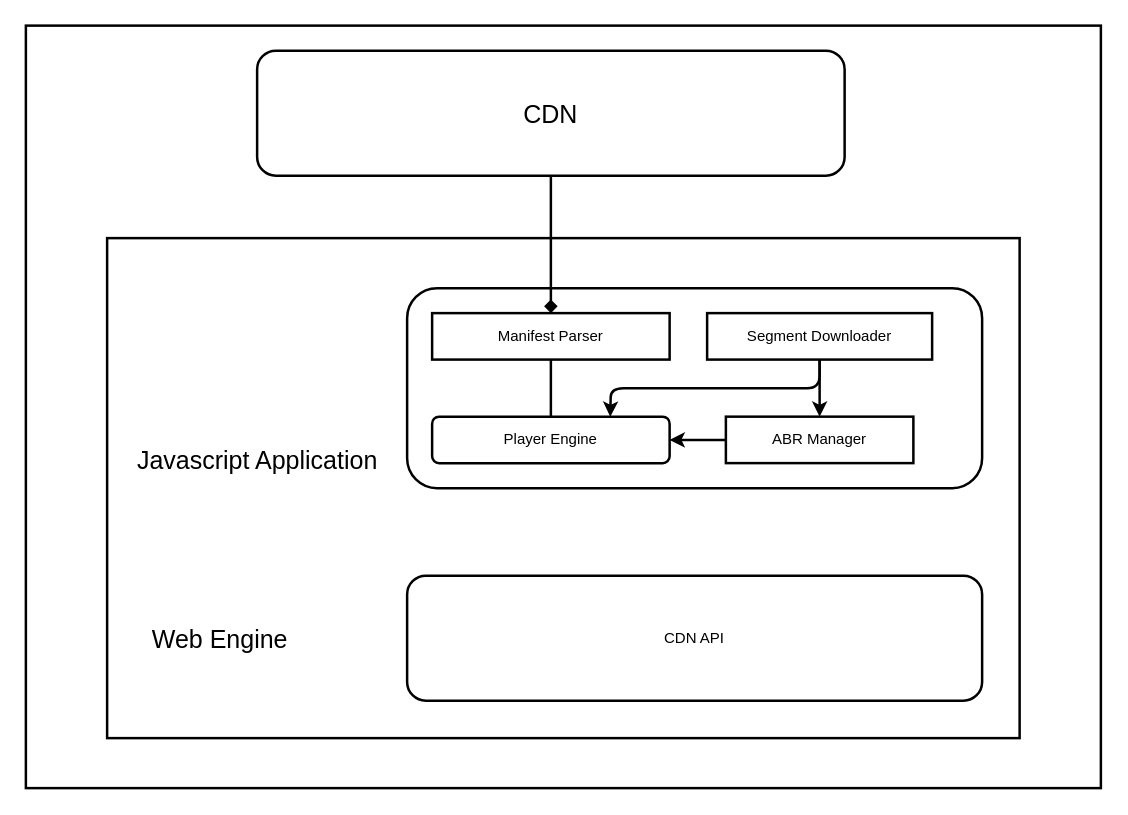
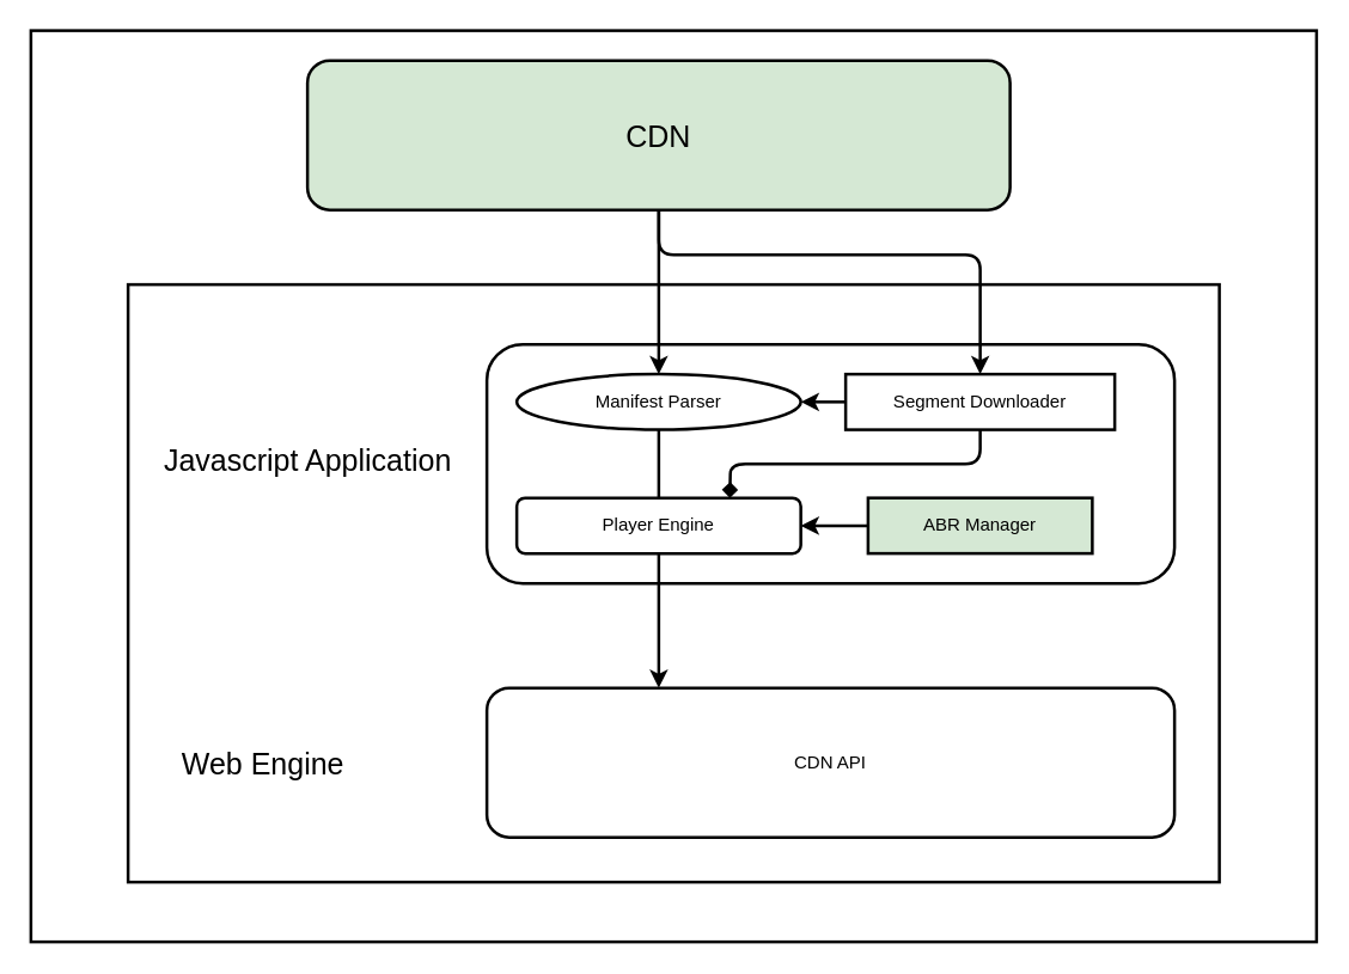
  <mxCell id="0" />
  <mxCell id="1" parent="0" />
  <mxCell id="2" value="" style="rounded=0;whiteSpace=wrap;html=1;labelPosition=center;verticalLabelPosition=top;align=center;verticalAlign=bottom;strokeWidth=2;" vertex="1" parent="1"><mxGeometry x="20" y="20" width="860" height="610" as="geometry" /></mxCell>
  <mxCell id="3" value="" style="rounded=0;whiteSpace=wrap;html=1;labelPosition=center;verticalLabelPosition=top;align=center;verticalAlign=bottom;strokeWidth=2;" parent="1" vertex="1"><mxGeometry x="85" y="190" width="730" height="400" as="geometry" /></mxCell>
  <mxCell id="4" value="" style="rounded=1;whiteSpace=wrap;html=1;labelPosition=center;verticalLabelPosition=top;align=center;verticalAlign=bottom;strokeWidth=2;" parent="1" vertex="1"><mxGeometry x="325" y="230" width="460" height="160" as="geometry" /></mxCell>
  <mxCell id="5" value="CDN API" style="rounded=1;whiteSpace=wrap;html=1;labelPosition=center;verticalLabelPosition=middle;align=center;verticalAlign=middle;strokeWidth=2;" parent="1" vertex="1"><mxGeometry x="325" y="460" width="460" height="100" as="geometry" /></mxCell>
  <mxCell id="6" value="Web Engine" style="text;html=1;align=center;verticalAlign=middle;resizable=0;points=[];autosize=1;strokeColor=none;fillColor=none;fontSize=20;" parent="1" vertex="1"><mxGeometry x="105" y="490" width="140" height="40" as="geometry" /></mxCell>
- <mxCell id="7" value="Javascript Application" style="text;html=1;align=center;verticalAlign=middle;resizable=0;points=[];autosize=1;strokeColor=none;fillColor=none;fontSize=20;" parent="1" vertex="1"><mxGeometry x="95" y="347.17" width="220" height="40" as="geometry" /></mxCell>
+ <mxCell id="7" value="Javascript Application" style="text;html=1;align=center;verticalAlign=middle;resizable=0;points=[];autosize=1;strokeColor=none;fillColor=none;fontSize=20;" parent="1" vertex="1"><mxGeometry x="95" y="287.17" width="220" height="40" as="geometry" /></mxCell>
+ <mxCell id="8" style="edgeStyle=none;html=1;fontSize=20;strokeWidth=2;entryX=0.25;entryY=0;entryDx=0;entryDy=0;exitX=0.5;exitY=1;exitDx=0;exitDy=0;" parent="1" source="9" target="5" edge="1"><mxGeometry relative="1" as="geometry"><mxPoint x="440" y="410" as="sourcePoint" /><mxPoint x="440" y="420" as="targetPoint" /></mxGeometry></mxCell>
  <mxCell id="9" value="Player Engine" style="whiteSpace=wrap;html=1;labelPosition=center;verticalLabelPosition=middle;align=center;verticalAlign=middle;strokeWidth=2;rounded=1;" parent="1" vertex="1"><mxGeometry x="345" y="332.83" width="190" height="37.17" as="geometry" /></mxCell>
  <mxCell id="10" style="edgeStyle=none;html=1;entryX=1;entryY=0.5;entryDx=0;entryDy=0;fontSize=20;strokeWidth=2;" edge="1" parent="1" source="11" target="9"><mxGeometry relative="1" as="geometry" /></mxCell>
- <mxCell id="11" value="ABR Manager" style="rounded=0;whiteSpace=wrap;html=1;labelPosition=center;verticalLabelPosition=middle;align=center;verticalAlign=middle;strokeWidth=2;" parent="1" vertex="1"><mxGeometry x="580" y="332.83" width="150" height="37.17" as="geometry" /></mxCell>
- <mxCell id="12" style="edgeStyle=none;html=1;entryX=0.5;entryY=0;entryDx=0;entryDy=0;strokeWidth=2;" edge="1" parent="1" source="14" target="11"><mxGeometry relative="1" as="geometry" /></mxCell>
- <mxCell id="13" style="edgeStyle=none;html=1;exitX=0.5;exitY=1;exitDx=0;exitDy=0;entryX=0.75;entryY=0;entryDx=0;entryDy=0;strokeWidth=2;fontSize=20;" edge="1" parent="1" source="14" target="9"><mxGeometry relative="1" as="geometry"><Array as="points"><mxPoint x="655" y="310" /><mxPoint x="488" y="310" /></Array></mxGeometry></mxCell>
+ <mxCell id="11" value="ABR Manager" style="rounded=0;whiteSpace=wrap;html=1;labelPosition=center;verticalLabelPosition=middle;align=center;verticalAlign=middle;strokeWidth=2;fillColor=#d5e8d4;" parent="1" vertex="1"><mxGeometry x="580" y="332.83" width="150" height="37.17" as="geometry" /></mxCell>
+ <mxCell id="12" style="edgeStyle=none;html=1;strokeWidth=2;" edge="1" parent="1" source="14" target="19"><mxGeometry relative="1" as="geometry" /></mxCell>
+ <mxCell id="13" style="edgeStyle=none;html=1;exitX=0.5;exitY=1;exitDx=0;exitDy=0;entryX=0.75;entryY=0;entryDx=0;entryDy=0;strokeWidth=2;fontSize=20;endArrow=diamond;" edge="1" parent="1" source="14" target="9"><mxGeometry relative="1" as="geometry"><Array as="points"><mxPoint x="655" y="310" /><mxPoint x="488" y="310" /></Array></mxGeometry></mxCell>
  <mxCell id="14" value="Segment Downloader" style="rounded=0;whiteSpace=wrap;html=1;labelPosition=center;verticalLabelPosition=middle;align=center;verticalAlign=middle;strokeWidth=2;" vertex="1" parent="1"><mxGeometry x="565" y="250" width="180" height="37.17" as="geometry" /></mxCell>
- <mxCell id="15" style="edgeStyle=none;html=1;fontSize=20;strokeWidth=2;endArrow=diamond;" edge="1" parent="1" source="17" target="19"><mxGeometry relative="1" as="geometry" /></mxCell>
- <mxCell id="17" value="CDN" style="rounded=1;whiteSpace=wrap;html=1;labelPosition=center;verticalLabelPosition=middle;align=center;verticalAlign=middle;strokeWidth=2;fontSize=20;" vertex="1" parent="1"><mxGeometry x="205" y="40" width="470" height="100" as="geometry" /></mxCell>
+ <mxCell id="15" style="edgeStyle=none;html=1;fontSize=20;strokeWidth=2;" edge="1" parent="1" source="17" target="19"><mxGeometry relative="1" as="geometry" /></mxCell>
+ <mxCell id="16" style="edgeStyle=none;html=1;entryX=0.5;entryY=0;entryDx=0;entryDy=0;fontSize=20;strokeWidth=2;" edge="1" parent="1" source="17" target="14"><mxGeometry relative="1" as="geometry"><Array as="points"><mxPoint x="440" y="170" /><mxPoint x="655" y="170" /></Array></mxGeometry></mxCell>
+ <mxCell id="17" value="CDN" style="rounded=1;whiteSpace=wrap;html=1;labelPosition=center;verticalLabelPosition=middle;align=center;verticalAlign=middle;strokeWidth=2;fontSize=20;fillColor=#d5e8d4;" vertex="1" parent="1"><mxGeometry x="205" y="40" width="470" height="100" as="geometry" /></mxCell>
  <mxCell id="18" style="edgeStyle=none;html=1;exitX=0.5;exitY=1;exitDx=0;exitDy=0;entryX=0.5;entryY=0;entryDx=0;entryDy=0;strokeWidth=2;fontSize=20;endArrow=none;" edge="1" parent="1" source="19" target="9"><mxGeometry relative="1" as="geometry" /></mxCell>
- <mxCell id="19" value="Manifest Parser" style="rounded=0;whiteSpace=wrap;html=1;labelPosition=center;verticalLabelPosition=middle;align=center;verticalAlign=middle;strokeWidth=2;" vertex="1" parent="1"><mxGeometry x="345" y="250" width="190" height="37.17" as="geometry" /></mxCell>
+ <mxCell id="19" value="Manifest Parser" style="ellipse;whiteSpace=wrap;html=1;labelPosition=center;verticalLabelPosition=middle;align=center;verticalAlign=middle;strokeWidth=2;" vertex="1" parent="1"><mxGeometry x="345" y="250" width="190" height="37.17" as="geometry" /></mxCell>
